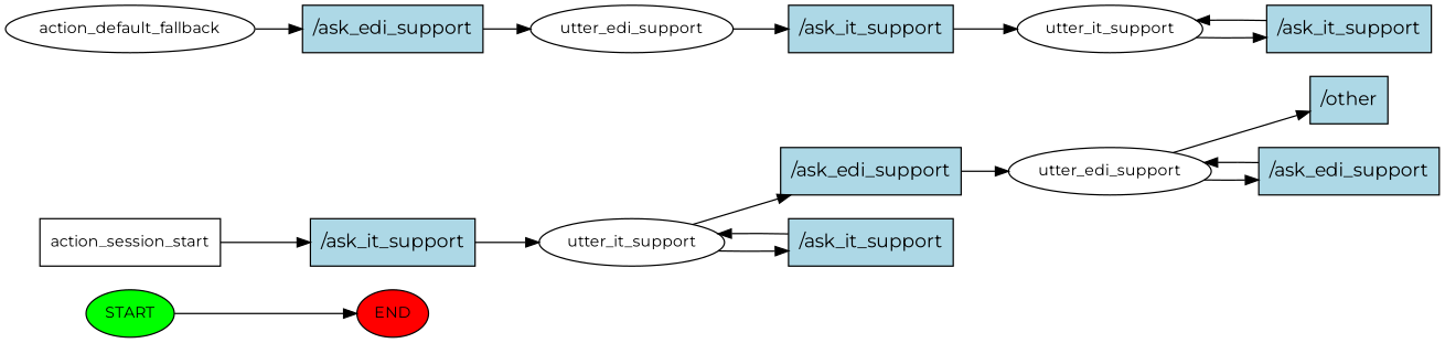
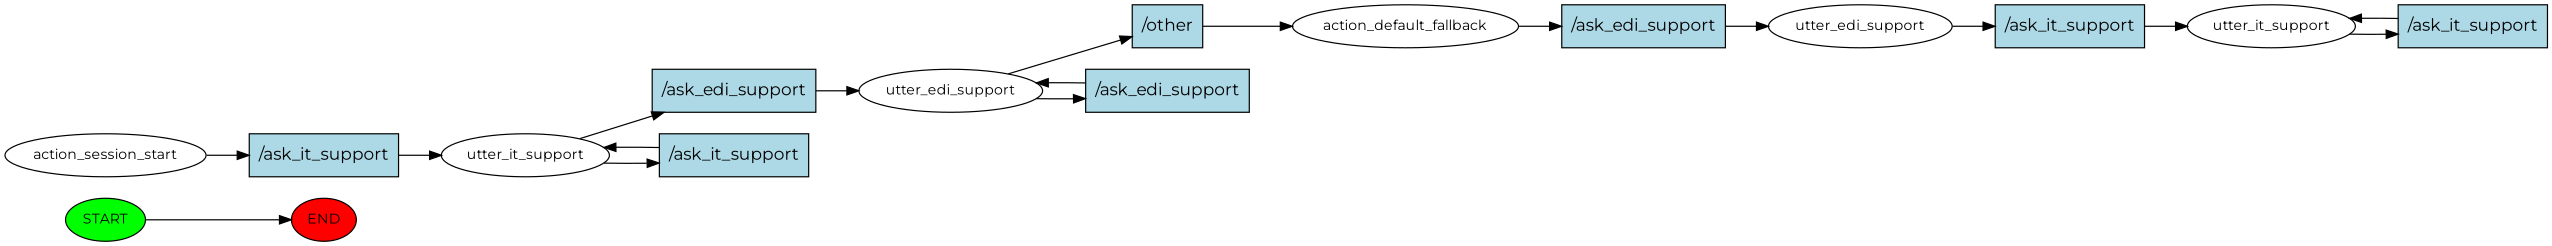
  digraph {
    fontname=Montserrat
    rankdir=LR
    node [fillcolor=lightblue fontname=Montserrat style=filled]
    edge [fontname=Montserrat]
    n1 [fillcolor=green fontsize=12 label=START]
    n2 [fillcolor=red fontsize=12 label=END]
-   n3 [fontsize=12 label=action_session_start shape=box fillcolor="" style=""]
+   n3 [fontsize=12 label=action_session_start fillcolor="" style=""]
    n4 [label="/ask_it_support" shape=rect]
    n5 [fontsize=12 label=utter_it_support fillcolor="" style=""]
    n6 [label="/ask_edi_support" shape=rect]
    n7 [label="/ask_it_support" shape=rect]
    n8 [fontsize=12 label=utter_edi_support fillcolor="" style=""]
    n9 [label="/other" shape=rect]
    n10 [label="/ask_edi_support" shape=rect]
    n11 [fontsize=12 label=action_default_fallback fillcolor="" style=""]
    n12 [label="/ask_edi_support" shape=rect]
    n13 [fontsize=12 label=utter_edi_support fillcolor="" style=""]
    n14 [label="/ask_it_support" shape=rect]
    n15 [fontsize=12 label=utter_it_support fillcolor="" style=""]
    n16 [label="/ask_it_support" shape=rect]
    n1 -> n2
    n3 -> n4
    n4 -> n5
    n5 -> n6
    n5 -> n7
    n6 -> n8
    n7 -> n5
    n8 -> n9
    n8 -> n10
+   n9 -> n11
    n10 -> n8
    n11 -> n12
    n12 -> n13
    n13 -> n14
    n14 -> n15
    n15 -> n16
    n16 -> n15
  }
